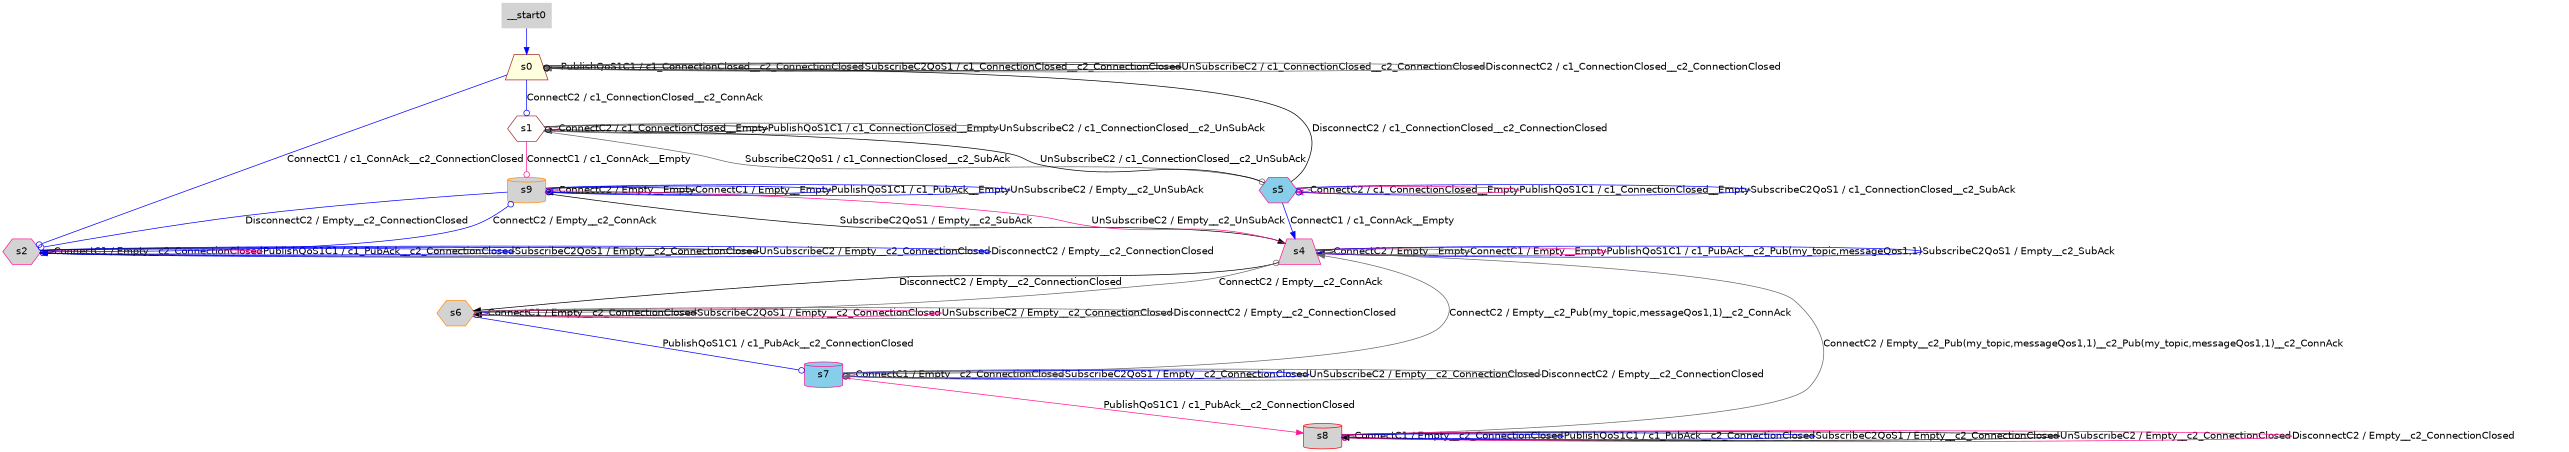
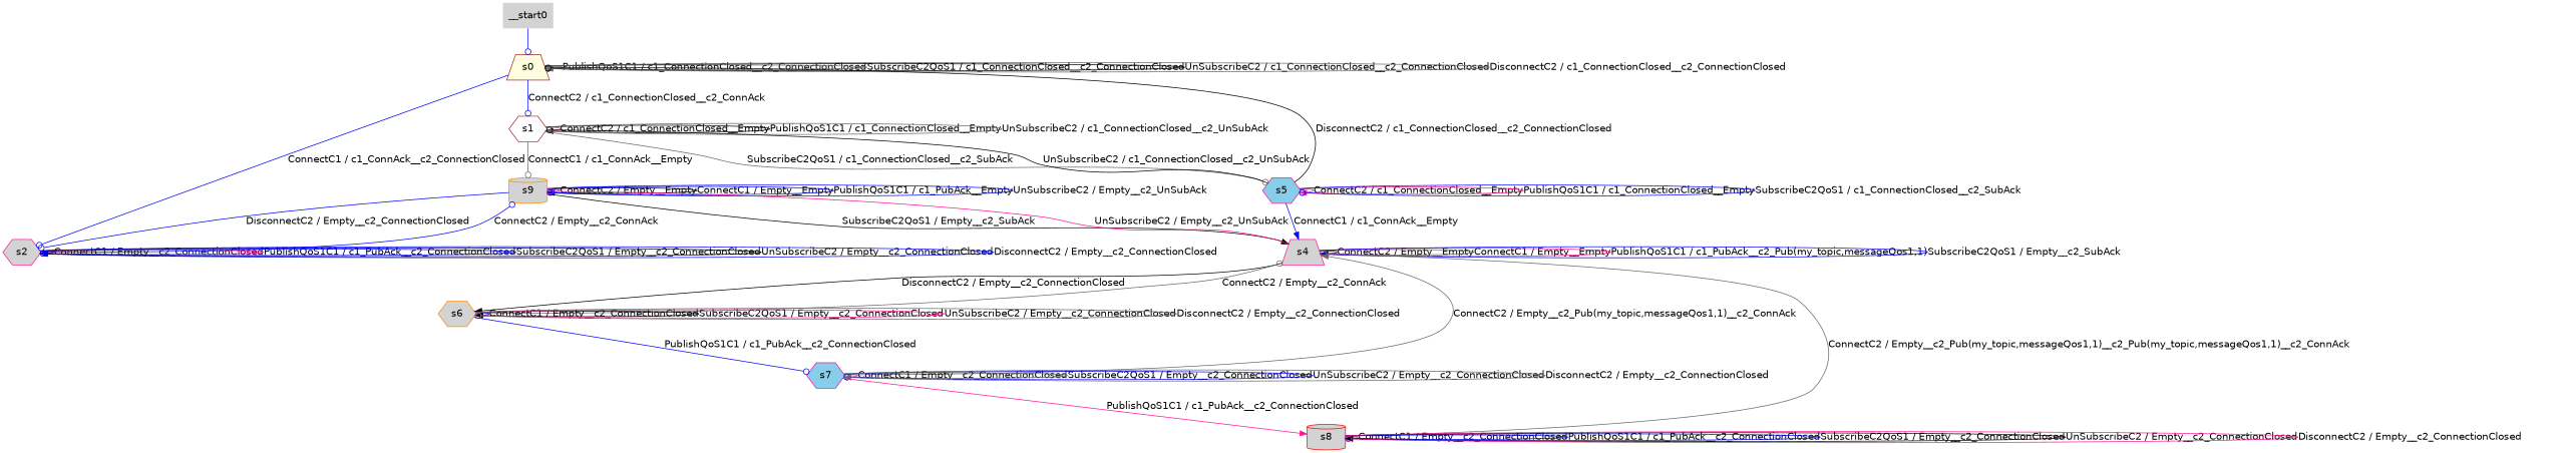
  digraph {
    fontname="DejaVu Sans"
    node [color=deeppink fillcolor=lightgrey fontname="DejaVu Sans" shape=hexagon style=filled]
    edge [arrowhead=odot color=blue fontname="DejaVu Sans"]
    n1 [color=brown fillcolor=lightyellow label=s0 shape=trapezium]
    n2 [color=brown fillcolor=white label=s1]
    n3 [label=s2]
    n4 [color=darkorange label=s9 shape=cylinder]
    n5 [fillcolor=skyblue label=s5]
    n6 [label=s4 shape=trapezium]
    n7 [color=darkorange label=s6]
-   n8 [fillcolor=skyblue label=s7 shape=cylinder]
+   n8 [fillcolor=skyblue label=s7]
    n9 [color=red label=s8 shape=cylinder]
    __start0 [shape=none]
    n1 -> n1 [arrowhead=normal color=gray40 label="PublishQoS1C1 / c1_ConnectionClosed__c2_ConnectionClosed"]
    n1 -> n1 [color=gray40 label="SubscribeC2QoS1 / c1_ConnectionClosed__c2_ConnectionClosed"]
    n1 -> n1 [color=black label="UnSubscribeC2 / c1_ConnectionClosed__c2_ConnectionClosed"]
    n1 -> n1 [arrowhead=normal color=gray40 label="DisconnectC2 / c1_ConnectionClosed__c2_ConnectionClosed"]
    n1 -> n2 [label="ConnectC2 / c1_ConnectionClosed__c2_ConnAck"]
    n1 -> n3 [label="ConnectC1 / c1_ConnAck__c2_ConnectionClosed"]
    n2 -> n2 [arrowhead=normal color=deeppink label="ConnectC2 / c1_ConnectionClosed__Empty"]
    n2 -> n2 [arrowhead=normal color=black label="PublishQoS1C1 / c1_ConnectionClosed__Empty"]
    n2 -> n2 [arrowhead=normal color=gray40 label="UnSubscribeC2 / c1_ConnectionClosed__c2_UnSubAck"]
-   n2 -> n4 [color=deeppink label="ConnectC1 / c1_ConnAck__Empty"]
+   n2 -> n4 [color=gray40 label="ConnectC1 / c1_ConnAck__Empty"]
    n2 -> n5 [color=gray40 label="SubscribeC2QoS1 / c1_ConnectionClosed__c2_SubAck"]
    n3 -> n3 [arrowhead=normal color=black label="ConnectC1 / Empty__c2_ConnectionClosed"]
    n3 -> n3 [color=deeppink label="PublishQoS1C1 / c1_PubAck__c2_ConnectionClosed"]
    n3 -> n3 [label="SubscribeC2QoS1 / Empty__c2_ConnectionClosed"]
    n3 -> n3 [arrowhead=normal color=black label="UnSubscribeC2 / Empty__c2_ConnectionClosed"]
    n3 -> n3 [arrowhead=normal label="DisconnectC2 / Empty__c2_ConnectionClosed"]
    n3 -> n4 [label="ConnectC2 / Empty__c2_ConnAck"]
    n4 -> n3 [label="DisconnectC2 / Empty__c2_ConnectionClosed"]
    n4 -> n4 [arrowhead=normal color=gray40 label="ConnectC2 / Empty__Empty"]
    n4 -> n4 [color=black label="ConnectC1 / Empty__Empty"]
    n4 -> n4 [label="PublishQoS1C1 / c1_PubAck__Empty"]
    n4 -> n4 [arrowhead=normal label="UnSubscribeC2 / Empty__c2_UnSubAck"]
    n4 -> n6 [arrowhead=normal color=black label="SubscribeC2QoS1 / Empty__c2_SubAck"]
    n5 -> n1 [color=black label="DisconnectC2 / c1_ConnectionClosed__c2_ConnectionClosed"]
    n5 -> n2 [color=black label="UnSubscribeC2 / c1_ConnectionClosed__c2_UnSubAck"]
    n5 -> n5 [color=gray40 label="ConnectC2 / c1_ConnectionClosed__Empty"]
    n5 -> n5 [arrowhead=normal color=deeppink label="PublishQoS1C1 / c1_ConnectionClosed__Empty"]
    n5 -> n5 [label="SubscribeC2QoS1 / c1_ConnectionClosed__c2_SubAck"]
    n5 -> n6 [arrowhead=normal label="ConnectC1 / c1_ConnAck__Empty"]
    n6 -> n4 [color=deeppink label="UnSubscribeC2 / Empty__c2_UnSubAck"]
    n6 -> n6 [arrowhead=normal color=black label="ConnectC2 / Empty__Empty"]
    n6 -> n6 [arrowhead=normal color=gray40 label="ConnectC1 / Empty__Empty"]
    n6 -> n6 [arrowhead=normal color=deeppink label="PublishQoS1C1 / c1_PubAck__c2_Pub(my_topic,messageQos1,1)"]
    n6 -> n6 [arrowhead=normal label="SubscribeC2QoS1 / Empty__c2_SubAck"]
    n6 -> n7 [arrowhead=normal color=black label="DisconnectC2 / Empty__c2_ConnectionClosed"]
    n7 -> n6 [color=gray40 label="ConnectC2 / Empty__c2_ConnAck"]
    n7 -> n7 [arrowhead=normal label="ConnectC1 / Empty__c2_ConnectionClosed"]
    n7 -> n7 [arrowhead=normal color=black label="SubscribeC2QoS1 / Empty__c2_ConnectionClosed"]
    n7 -> n7 [color=deeppink label="UnSubscribeC2 / Empty__c2_ConnectionClosed"]
    n7 -> n7 [color=gray40 label="DisconnectC2 / Empty__c2_ConnectionClosed"]
    n7 -> n8 [label="PublishQoS1C1 / c1_PubAck__c2_ConnectionClosed"]
    n8 -> n6 [arrowhead=normal color=gray40 label="ConnectC2 / Empty__c2_Pub(my_topic,messageQos1,1)__c2_ConnAck"]
    n8 -> n8 [color=deeppink label="ConnectC1 / Empty__c2_ConnectionClosed"]
    n8 -> n8 [color=gray40 label="SubscribeC2QoS1 / Empty__c2_ConnectionClosed"]
    n8 -> n8 [label="UnSubscribeC2 / Empty__c2_ConnectionClosed"]
    n8 -> n8 [arrowhead=normal color=gray40 label="DisconnectC2 / Empty__c2_ConnectionClosed"]
    n8 -> n9 [arrowhead=normal color=deeppink label="PublishQoS1C1 / c1_PubAck__c2_ConnectionClosed"]
    n9 -> n6 [color=gray40 label="ConnectC2 / Empty__c2_Pub(my_topic,messageQos1,1)__c2_Pub(my_topic,messageQos1,1)__c2_ConnAck"]
    n9 -> n9 [color=gray40 label="ConnectC1 / Empty__c2_ConnectionClosed"]
    n9 -> n9 [label="PublishQoS1C1 / c1_PubAck__c2_ConnectionClosed"]
    n9 -> n9 [arrowhead=normal label="SubscribeC2QoS1 / Empty__c2_ConnectionClosed"]
    n9 -> n9 [arrowhead=normal color=black label="UnSubscribeC2 / Empty__c2_ConnectionClosed"]
    n9 -> n9 [color=deeppink label="DisconnectC2 / Empty__c2_ConnectionClosed"]
-   __start0 -> n1 [arrowhead=normal]
+   __start0 -> n1
  }
